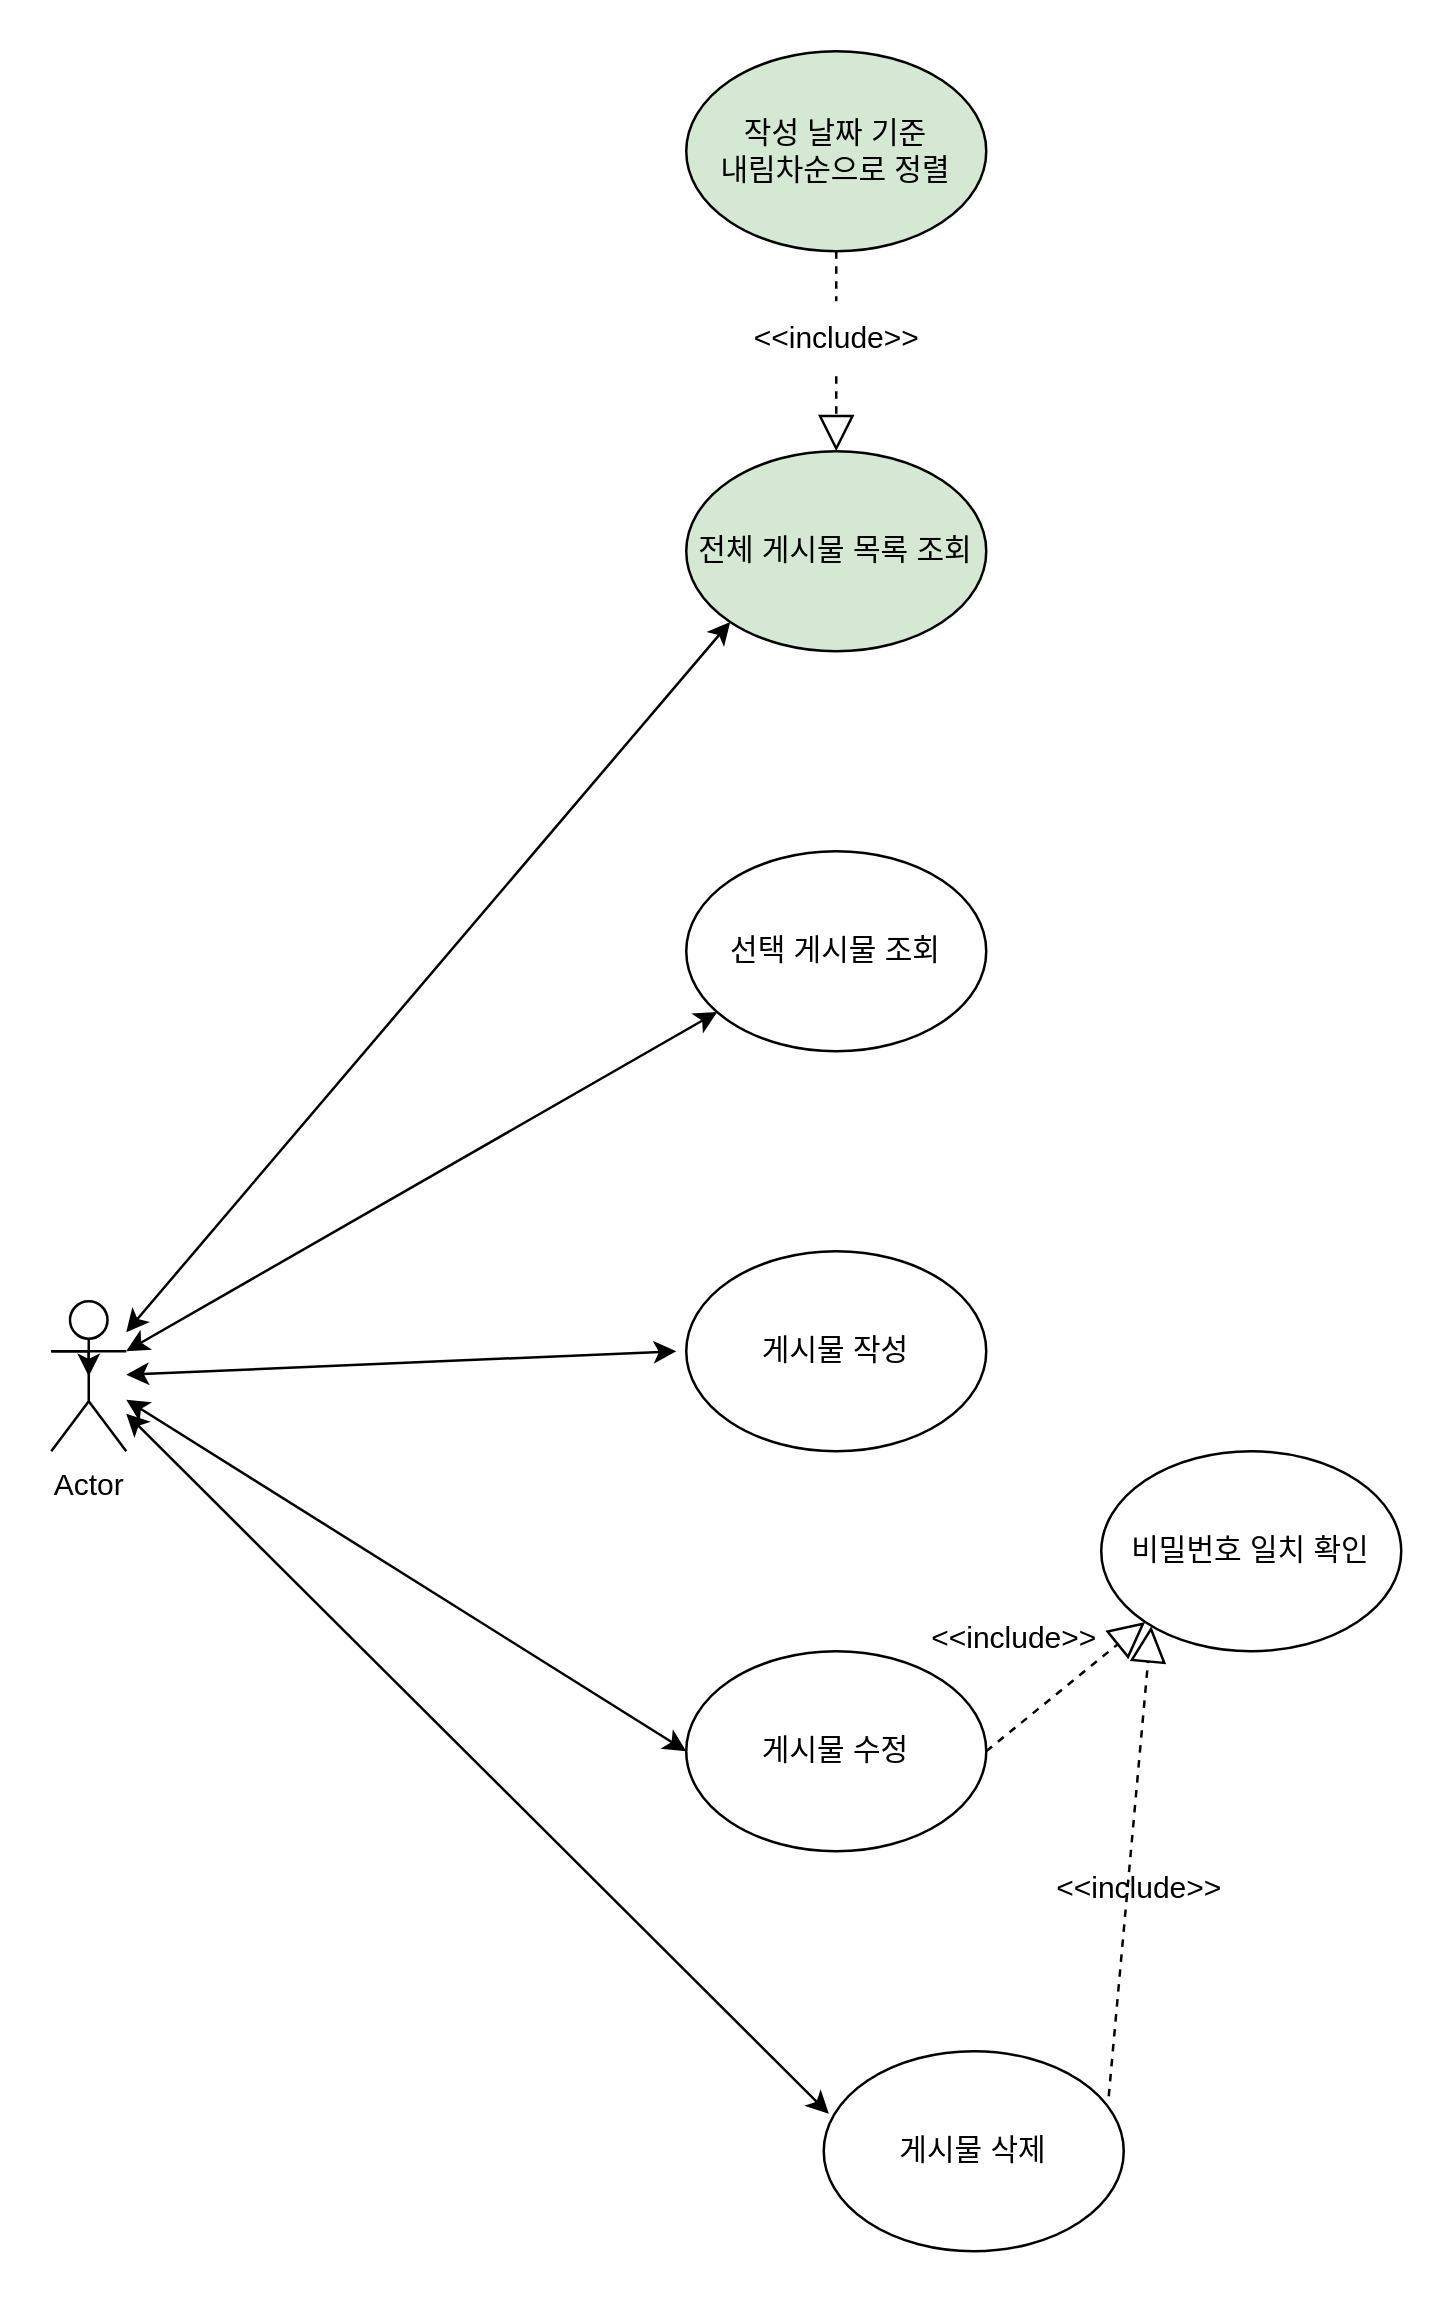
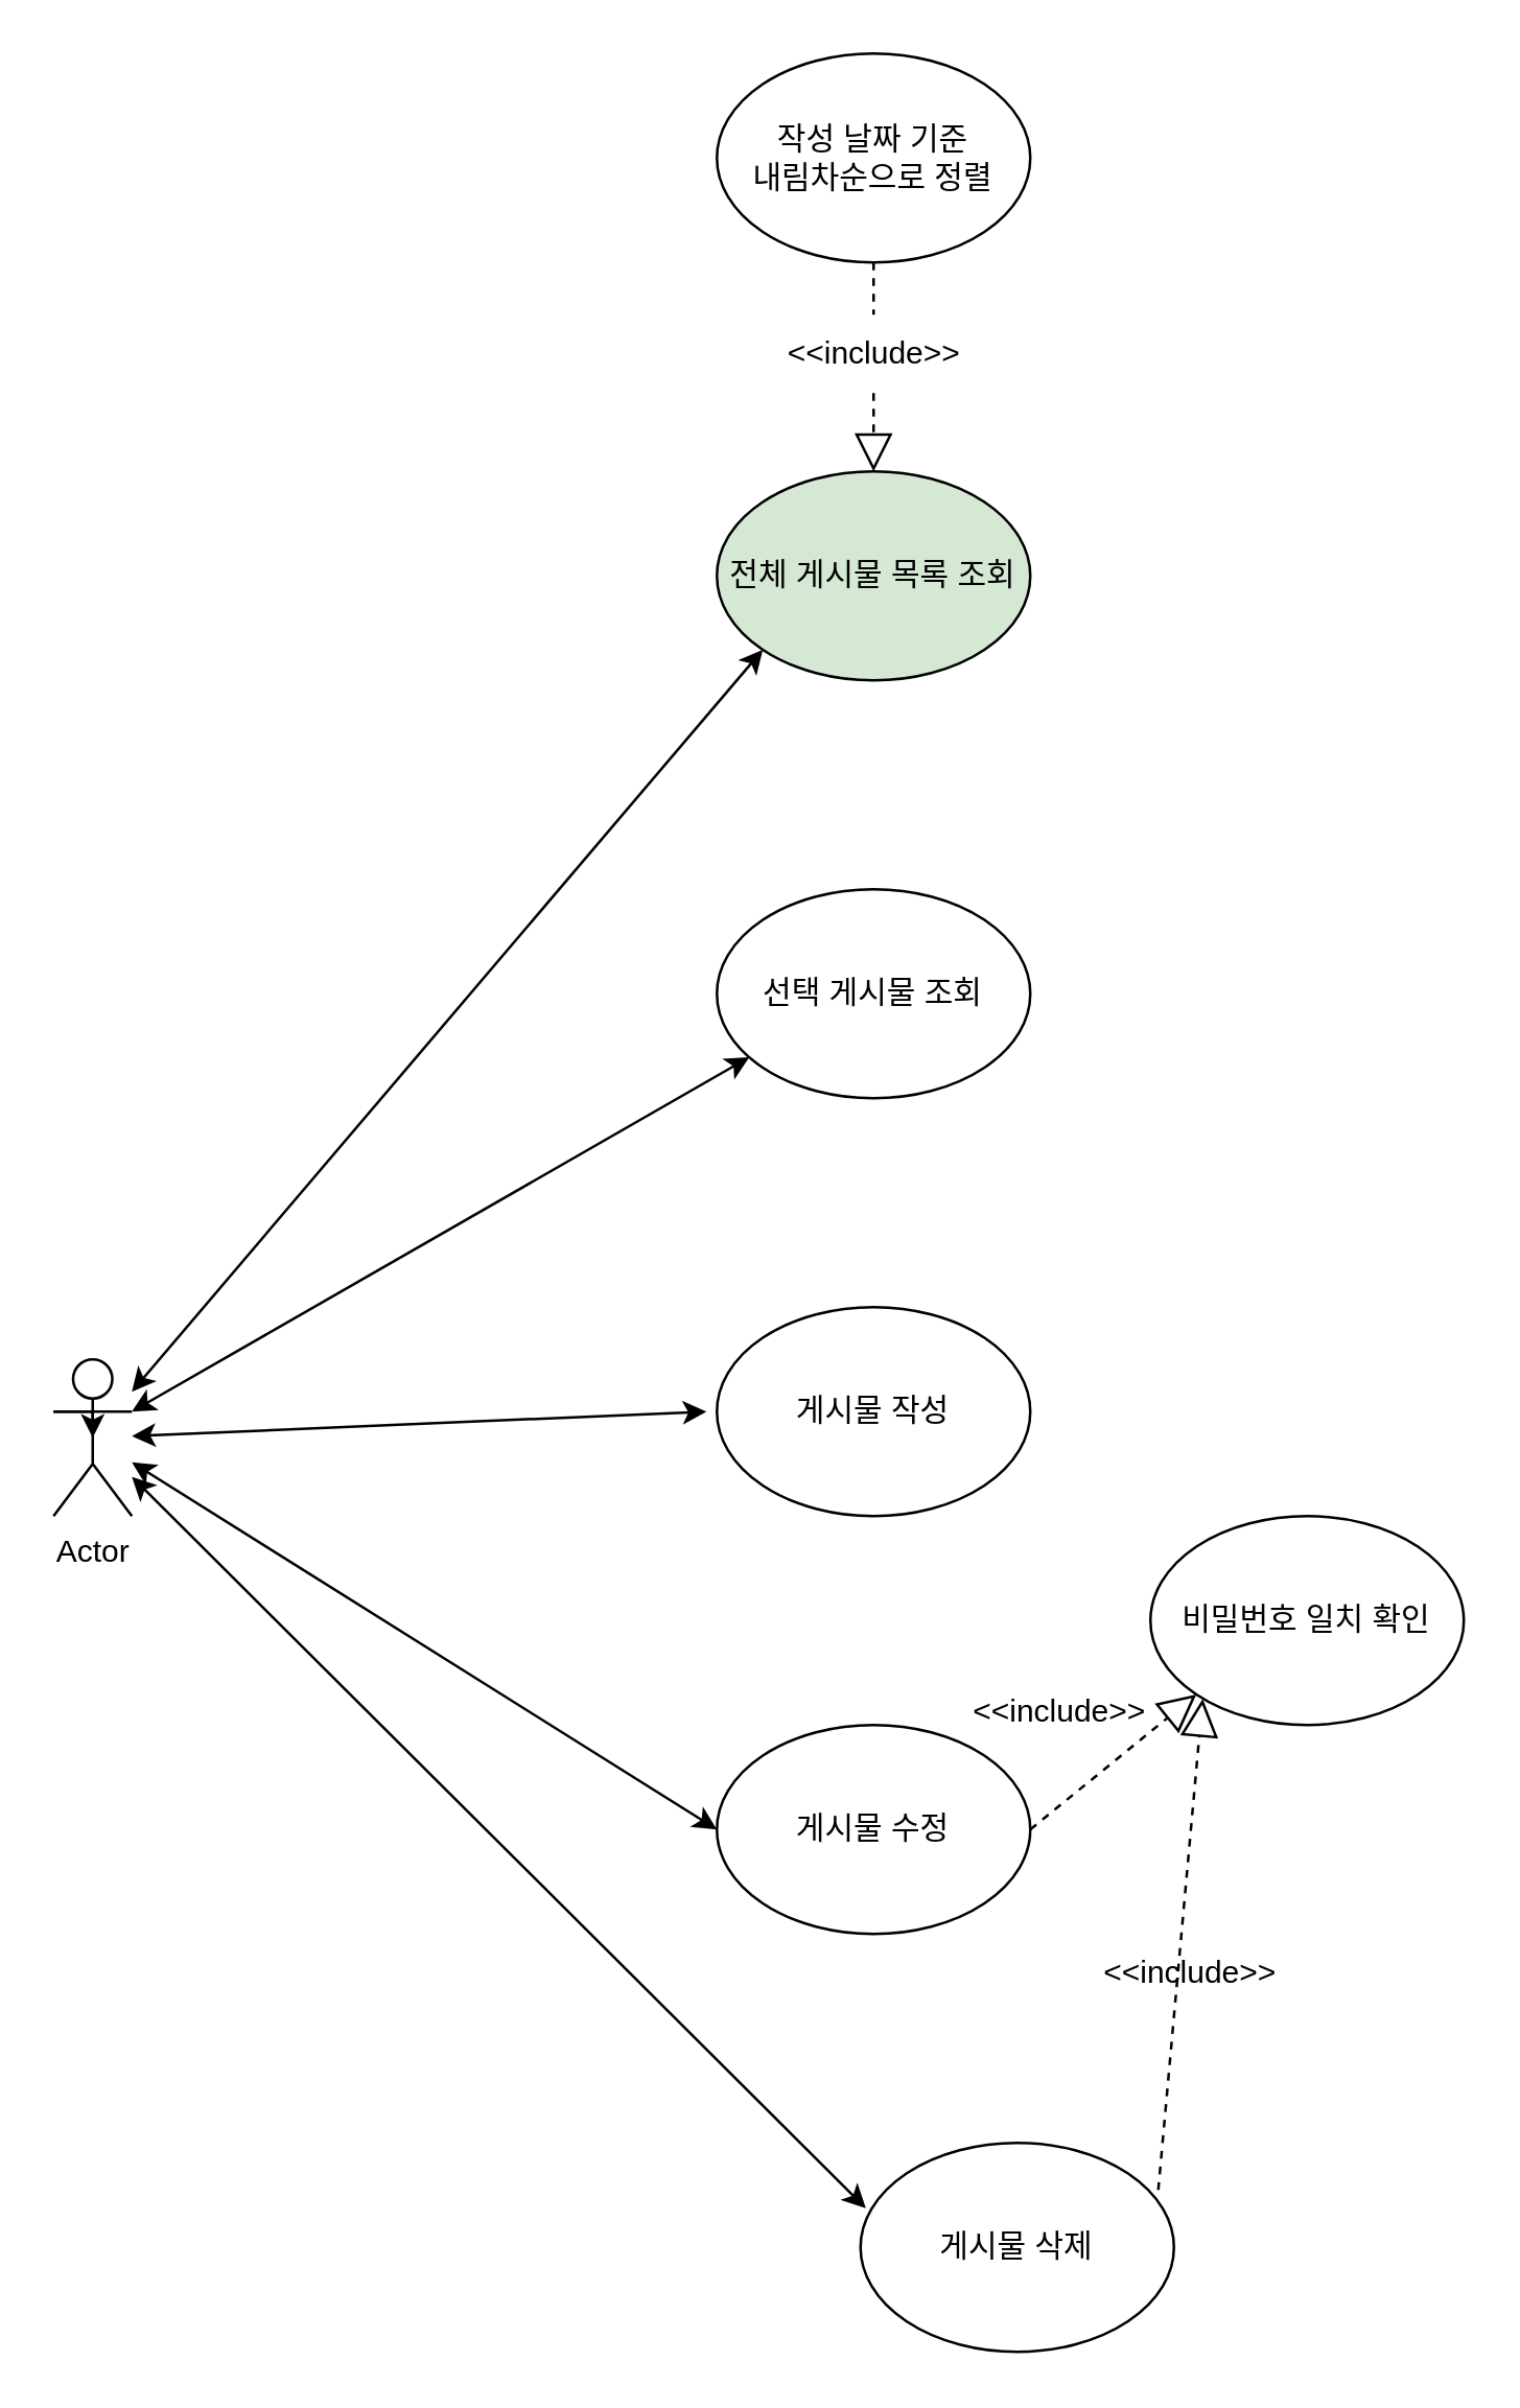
  <mxCell id="0" />
  <mxCell id="1" parent="0" />
  <mxCell id="2" value="Actor" style="shape=umlActor;verticalLabelPosition=bottom;verticalAlign=top;html=1;outlineConnect=0;" parent="1" vertex="1"><mxGeometry x="20" y="520" width="30" height="60" as="geometry" /></mxCell>
  <mxCell id="3" value="전체 게시물 목록 조회" style="ellipse;whiteSpace=wrap;html=1;fillColor=#d5e8d4;" parent="1" vertex="1"><mxGeometry x="274" y="180" width="120" height="80" as="geometry" /></mxCell>
  <mxCell id="4" value="게시물 작성" style="ellipse;whiteSpace=wrap;html=1;" parent="1" vertex="1"><mxGeometry x="274" y="500" width="120" height="80" as="geometry" /></mxCell>
  <mxCell id="5" value="선택 게시물 조회" style="ellipse;whiteSpace=wrap;html=1;" parent="1" vertex="1"><mxGeometry x="274" y="340" width="120" height="80" as="geometry" /></mxCell>
  <mxCell id="6" value="게시물 수정" style="ellipse;whiteSpace=wrap;html=1;" parent="1" vertex="1"><mxGeometry x="274" y="660" width="120" height="80" as="geometry" /></mxCell>
  <mxCell id="7" value="게시물 삭제" style="ellipse;whiteSpace=wrap;html=1;" parent="1" vertex="1"><mxGeometry x="329" y="820" width="120" height="80" as="geometry" /></mxCell>
  <mxCell id="8" value="" style="endArrow=classic;startArrow=classic;html=1;rounded=0;" parent="1" source="2" edge="1"><mxGeometry width="50" height="50" relative="1" as="geometry"><mxPoint x="170" y="640" as="sourcePoint" /><mxPoint x="270" y="540" as="targetPoint" /></mxGeometry></mxCell>
  <mxCell id="9" value="" style="endArrow=classic;startArrow=classic;html=1;rounded=0;entryX=0;entryY=0.5;entryDx=0;entryDy=0;" parent="1" source="2" target="6" edge="1"><mxGeometry width="50" height="50" relative="1" as="geometry"><mxPoint x="60" y="530" as="sourcePoint" /><mxPoint x="220" y="590" as="targetPoint" /></mxGeometry></mxCell>
  <mxCell id="10" value="" style="endArrow=classic;startArrow=classic;html=1;rounded=0;entryX=0.017;entryY=0.313;entryDx=0;entryDy=0;entryPerimeter=0;" parent="1" source="2" target="7" edge="1"><mxGeometry width="50" height="50" relative="1" as="geometry"><mxPoint x="170" y="740" as="sourcePoint" /><mxPoint x="220" y="690" as="targetPoint" /></mxGeometry></mxCell>
  <mxCell id="11" value="" style="endArrow=classic;startArrow=classic;html=1;rounded=0;entryX=0;entryY=1;entryDx=0;entryDy=0;" parent="1" source="2" edge="1"><mxGeometry width="50" height="50" relative="1" as="geometry"><mxPoint x="60" y="520" as="sourcePoint" /><mxPoint x="291.574" y="248.284" as="targetPoint" /></mxGeometry></mxCell>
  <mxCell id="12" value="" style="endArrow=classic;startArrow=classic;html=1;rounded=0;exitX=1;exitY=0.333;exitDx=0;exitDy=0;exitPerimeter=0;" parent="1" source="2" edge="1"><mxGeometry width="50" height="50" relative="1" as="geometry"><mxPoint x="60" y="520" as="sourcePoint" /><mxPoint x="286.378" y="404.332" as="targetPoint" /></mxGeometry></mxCell>
- <mxCell id="13" value="작성 날짜 기준&lt;br&gt;내림차순으로 정렬" style="ellipse;whiteSpace=wrap;html=1;fillColor=#d5e8d4;" parent="1" vertex="1"><mxGeometry x="274" y="20" width="120" height="80" as="geometry" /></mxCell>
+ <mxCell id="13" value="작성 날짜 기준&lt;br&gt;내림차순으로 정렬" style="ellipse;whiteSpace=wrap;html=1;" parent="1" vertex="1"><mxGeometry x="274" y="20" width="120" height="80" as="geometry" /></mxCell>
  <mxCell id="14" value="" style="endArrow=block;dashed=1;endFill=0;endSize=12;rounded=0;entryX=0.5;entryY=0;entryDx=0;entryDy=0;exitX=0.5;exitY=1;exitDx=0;exitDy=0;html=1;fontStyle=0;startArrow=none;" parent="1" source="15" target="3" edge="1"><mxGeometry width="160" relative="1" as="geometry"><mxPoint x="334" y="110" as="sourcePoint" /><mxPoint x="414" y="160" as="targetPoint" /></mxGeometry></mxCell>
  <mxCell id="15" value="&amp;lt;&amp;lt;include&amp;gt;&amp;gt;" style="text;html=1;resizable=0;autosize=1;align=center;verticalAlign=middle;points=[];fillColor=none;strokeColor=none;rounded=0;" parent="1" vertex="1"><mxGeometry x="289" y="120" width="90" height="30" as="geometry" /></mxCell>
  <mxCell id="16" value="" style="endArrow=none;dashed=1;endFill=0;endSize=12;rounded=0;entryX=0.5;entryY=0;entryDx=0;entryDy=0;exitX=0.5;exitY=1;exitDx=0;exitDy=0;html=1;fontStyle=0" parent="1" source="13" target="15" edge="1"><mxGeometry width="160" relative="1" as="geometry"><mxPoint x="334" y="100" as="sourcePoint" /><mxPoint x="334" y="180" as="targetPoint" /></mxGeometry></mxCell>
  <mxCell id="17" style="edgeStyle=orthogonalEdgeStyle;rounded=0;orthogonalLoop=1;jettySize=auto;html=1;exitX=0;exitY=0.333;exitDx=0;exitDy=0;exitPerimeter=0;entryX=0.5;entryY=0.5;entryDx=0;entryDy=0;entryPerimeter=0;" parent="1" source="2" target="2" edge="1"><mxGeometry relative="1" as="geometry" /></mxCell>
  <mxCell id="18" value="비밀번호 일치 확인" style="ellipse;whiteSpace=wrap;html=1;" parent="1" vertex="1"><mxGeometry x="440" y="580" width="120" height="80" as="geometry" /></mxCell>
  <mxCell id="19" value="" style="endArrow=block;dashed=1;endFill=0;endSize=12;html=1;rounded=0;entryX=0;entryY=1;entryDx=0;entryDy=0;exitX=1;exitY=0.5;exitDx=0;exitDy=0;" parent="1" source="6" target="18" edge="1"><mxGeometry width="160" relative="1" as="geometry"><mxPoint x="260" y="610" as="sourcePoint" /><mxPoint x="420" y="610" as="targetPoint" /></mxGeometry></mxCell>
  <mxCell id="20" value="&amp;lt;&amp;lt;include&amp;gt;&amp;gt;" style="text;html=1;resizable=0;autosize=1;align=center;verticalAlign=middle;points=[];fillColor=none;strokeColor=none;rounded=0;" parent="1" vertex="1"><mxGeometry x="360" y="640" width="90" height="30" as="geometry" /></mxCell>
  <mxCell id="21" value="" style="endArrow=block;dashed=1;endFill=0;endSize=12;html=1;rounded=0;exitX=0.95;exitY=0.225;exitDx=0;exitDy=0;exitPerimeter=0;" parent="1" source="7" edge="1"><mxGeometry width="160" relative="1" as="geometry"><mxPoint x="410" y="811.72" as="sourcePoint" /><mxPoint x="460" y="650" as="targetPoint" /></mxGeometry></mxCell>
  <mxCell id="22" value="&amp;lt;&amp;lt;include&amp;gt;&amp;gt;" style="text;html=1;resizable=0;autosize=1;align=center;verticalAlign=middle;points=[];fillColor=none;strokeColor=none;rounded=0;" parent="1" vertex="1"><mxGeometry x="410" y="740" width="90" height="30" as="geometry" /></mxCell>
